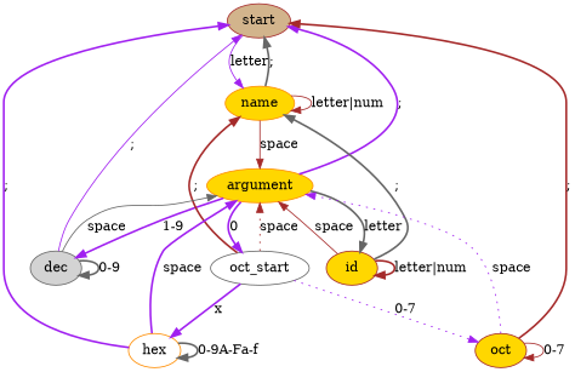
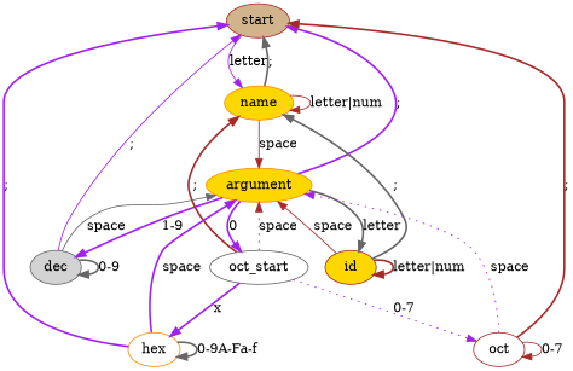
  digraph {
    node [color=brown fillcolor=gold style=filled]
    edge [color=purple style=bold]
    start [fillcolor=tan]
    name [color=darkorange]
    argument [color=darkorange]
    id
    oct_start [color=gray40 fillcolor=white]
    dec [color=gray40 fillcolor=lightgrey]
    hex [color=darkorange fillcolor=white]
-   oct
+   oct [fillcolor=white]
    start -> name [label=letter style=solid]
    name -> start [color=gray40 label=";"]
    name -> name [color=brown label="letter|num" style=solid]
    name -> argument [color=brown label=space style=solid]
    argument -> start [label=";"]
    argument -> id [color=gray40 label=letter]
    argument -> oct_start [label=0]
    argument -> dec [label="1-9"]
    id -> name [color=gray40 label=";"]
    id -> argument [color=brown label=space style=solid]
    id -> id [color=brown label="letter|num"]
    oct_start -> name [color=brown label=";"]
    oct_start -> argument [color=brown label=space style=dotted]
    oct_start -> hex [label=x]
    oct_start -> oct [label="0-7" style=dotted]
    dec -> start [label=";" style=solid]
    dec -> argument [color=gray40 label=space style=solid]
    dec -> dec [color=gray40 label="0-9"]
    hex -> start [label=";"]
    hex -> argument [label=space]
    hex -> hex [color=gray40 label="0-9A-Fa-f"]
    oct -> start [color=brown label=";"]
    oct -> argument [label=space style=dotted]
    oct -> oct [color=brown label="0-7" style=solid]
  }
